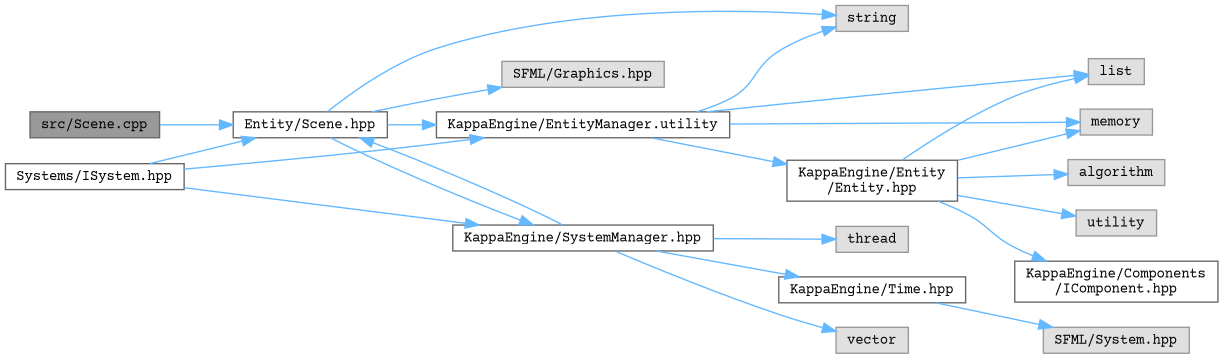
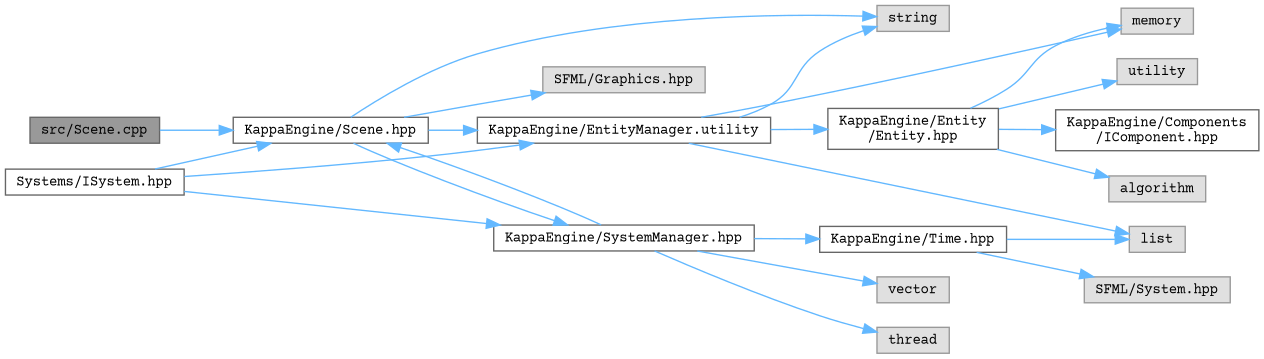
  digraph {
    fontname="Courier Prime"
    rankdir=LR
    node [color=grey60 fillcolor="#E0E0E0" fontname="Courier Prime" fontsize=10 shape=box style=filled]
    edge [color=steelblue1 fontname="Courier Prime" fontsize=10 labelfontname=Helvetica labelfontsize=10 style=solid]
    n1 [color=gray40 fillcolor=grey60 fontcolor=black height=0.2 label="src/Scene.cpp" width=0.4]
-   n2 [color=grey40 fillcolor=white height=0.2 label="Entity/Scene.hpp" width=0.4]
+   n2 [color=grey40 fillcolor=white height=0.2 label="KappaEngine/Scene.hpp" width=0.4]
    n3 [height=0.2 label=string width=0.4]
    n4 [height=0.2 label="SFML/Graphics.hpp" width=0.4]
    n5 [color=grey40 fillcolor=white height=0.2 label="KappaEngine/SystemManager.hpp" width=0.4]
    n6 [color=grey40 fillcolor=white height=0.2 label="KappaEngine/EntityManager.utility" width=0.4]
    n7 [height=0.2 label=vector width=0.4]
    n8 [height=0.2 label=thread width=0.4]
    n9 [color=grey40 fillcolor=white height=0.2 label="KappaEngine/Time.hpp" width=0.4]
    n10 [height=0.2 label=list width=0.4]
    n11 [height=0.2 label=memory width=0.4]
    n12 [color=grey40 fillcolor=white height=0.2 label="KappaEngine/Entity\l/Entity.hpp" width=0.4]
    n13 [height=0.2 label="SFML/System.hpp" width=0.4]
    n14 [color=grey40 fillcolor=white height=0.2 label="Systems/ISystem.hpp" width=0.4]
    n15 [height=0.2 label=algorithm width=0.4]
    n16 [height=0.2 label=utility width=0.4]
    n17 [color=grey40 fillcolor=white height=0.2 label="KappaEngine/Components\l/IComponent.hpp" width=0.4]
    n1 -> n2
    n2 -> n3
    n2 -> n4
    n2 -> n5
    n2 -> n6
    n5 -> n2
    n5 -> n7
    n5 -> n8
    n5 -> n9
    n6 -> n3
    n6 -> n10
    n6 -> n11
    n6 -> n12
    n9 -> n13
-   n12 -> n10
+   n9 -> n10
    n12 -> n11
    n12 -> n15
    n12 -> n16
    n12 -> n17
    n14 -> n2
    n14 -> n5
    n14 -> n6
  }
